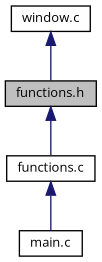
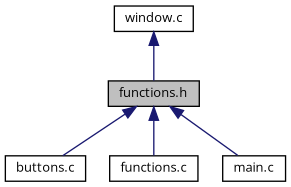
  digraph {
    fontname="Open Sans"
    node [color=black fillcolor=white fontname="Open Sans" fontsize=10 shape=record style=filled]
    edge [color=midnightblue dir=back fontname="Open Sans" fontsize=10 labelfontname=Helvetica labelfontsize=10 style=solid]
    n1 [fillcolor=grey75 fontcolor=black height=0.2 label="functions.h" width=0.4]
+   n2 [height=0.2 label="buttons.c" width=0.4]
    n3 [height=0.2 label="functions.c" width=0.4]
    n4 [height=0.2 label="main.c" width=0.4]
    n5 [height=0.2 label="window.c" width=0.4]
+   n1 -> n2
    n1 -> n3
-   n3 -> n4
+   n1 -> n4
    n5 -> n1
  }
